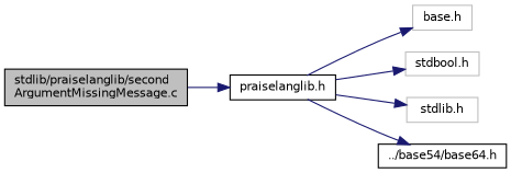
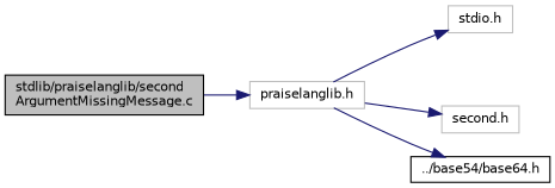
  digraph {
    rankdir=LR
    node [color=black fillcolor=white fontname=Helvetica fontsize=10 shape=record style=filled]
    edge [color=midnightblue fontname=Helvetica fontsize=10 labelfontname=Helvetica labelfontsize=10 style=solid]
    n1 [fillcolor=grey75 fontcolor=black height=0.2 label="stdlib/praiselanglib/second\lArgumentMissingMessage.c" width=0.4]
-   n2 [height=0.2 label="praiselanglib.h" width=0.4]
-   n3 [color=grey75 height=0.2 label="base.h" width=0.4]
-   n4 [color=grey75 height=0.2 label="stdbool.h" width=0.4]
-   n5 [color=grey75 height=0.2 label="stdlib.h" width=0.4]
+   n2 [color=grey75 height=0.2 label="praiselanglib.h" width=0.4]
+   n3 [color=grey75 height=0.2 label="stdio.h" width=0.4]
+   n5 [color=grey75 height=0.2 label="second.h" width=0.4]
    n6 [height=0.2 label="../base54/base64.h" width=0.4]
    n1 -> n2
    n2 -> n3
-   n2 -> n4
    n2 -> n5
    n2 -> n6
  }
